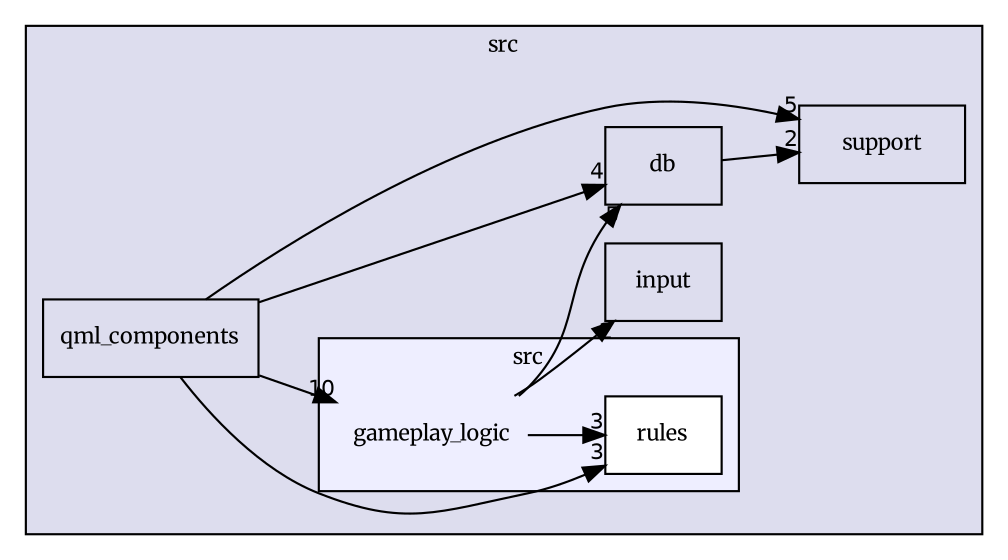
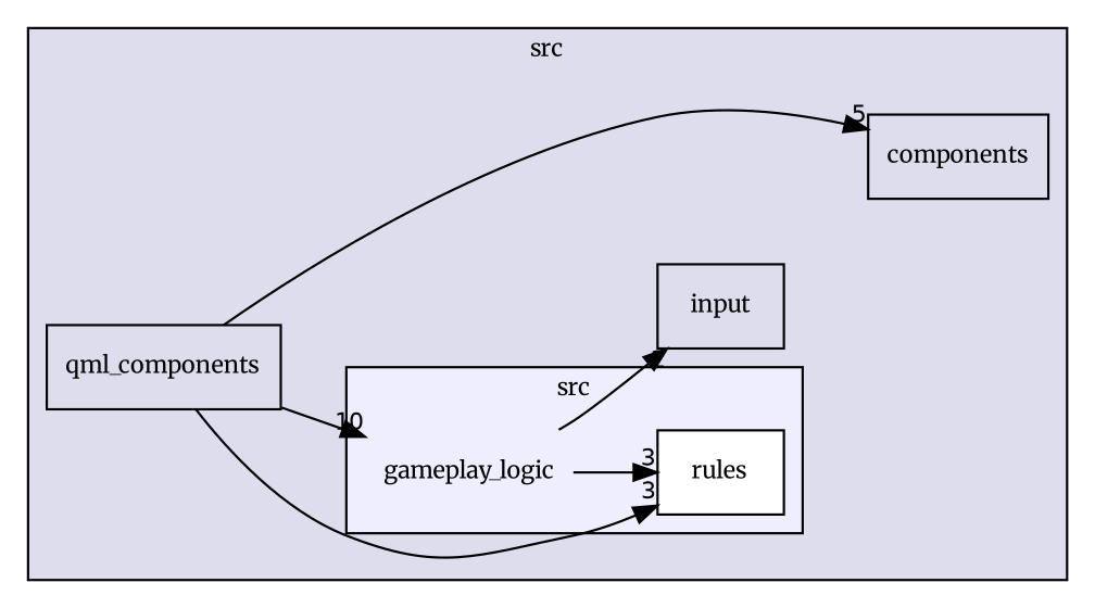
  digraph {
    compound=true
    fontname=Merriweather
    rankdir=LR
    node [fontname=Merriweather fontsize=10 shape=box]
    edge [fontname=Merriweather headlabel=3 labeldistance=1.5 labelfontname=Helvetica labelfontsize=10]
    n1 [label=gameplay_logic shape=plaintext]
    n2 [fillcolor=white label=rules style=filled]
-   n3 [label=support]
-   n4 [label=db]
+   n3 [label=components]
    n5 [label=qml_components]
    n6 [label=input]
    subgraph cluster_1 {
      bgcolor="#ddddee"
      fontsize=10
      label=src
      pencolor=black
      n3
-     n4
      n5
      n6
      subgraph cluster_2 {
        bgcolor="#eeeeff"
        fontsize=10
        label=src
        pencolor=black
        n1
        n2
      }
    }
    n1 -> n2
-   n1 -> n4 [headlabel=5]
    n1 -> n6 [headlabel=2]
-   n4 -> n3 [headlabel=2]
    n5 -> n1 [headlabel=10]
    n5 -> n2
    n5 -> n3 [headlabel=5]
-   n5 -> n4 [headlabel=4]
  }
